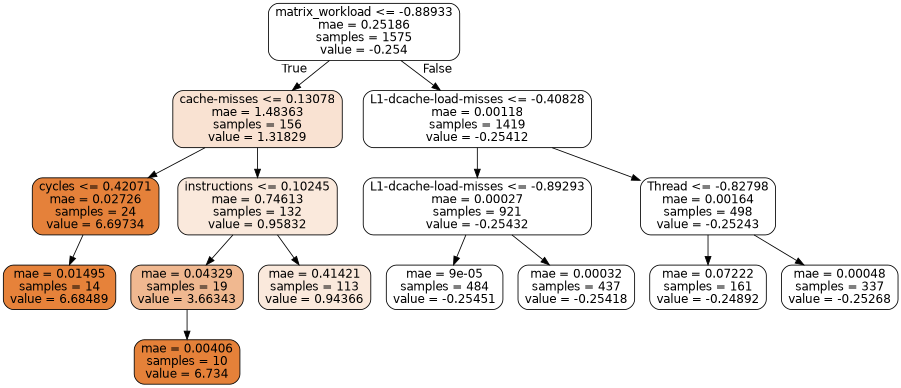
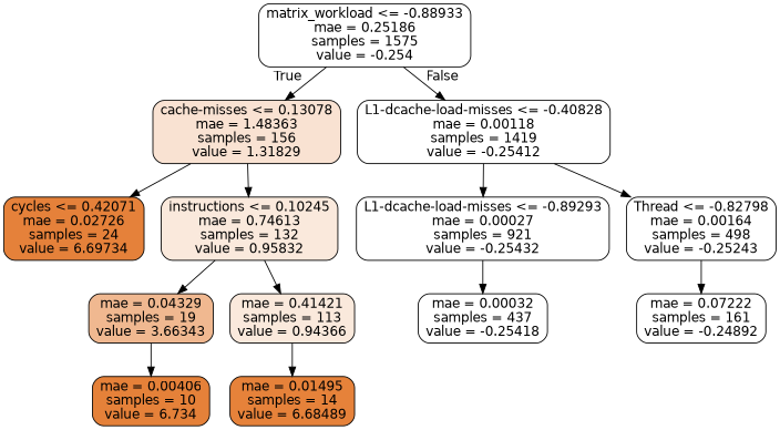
  digraph {
    node [color=black fillcolor="#e5813900" fontname=helvetica shape=box style="filled, rounded"]
    edge [fontname=helvetica]
    n1 [label="matrix_workload <= -0.88933\nmae = 0.25186\nsamples = 1575\nvalue = -0.254"]
    n2 [fillcolor="#e5813939" label="cache-misses <= 0.13078\nmae = 1.48363\nsamples = 156\nvalue = 1.31829"]
    n3 [label="L1-dcache-load-misses <= -0.40828\nmae = 0.00118\nsamples = 1419\nvalue = -0.25412"]
    n4 [fillcolor="#e58139fe" label="cycles <= 0.42071\nmae = 0.02726\nsamples = 24\nvalue = 6.69734"]
    n5 [fillcolor="#e581392c" label="instructions <= 0.10245\nmae = 0.74613\nsamples = 132\nvalue = 0.95832"]
    n6 [label="L1-dcache-load-misses <= -0.89293\nmae = 0.00027\nsamples = 921\nvalue = -0.25432"]
    n7 [label="Thread <= -0.82798\nmae = 0.00164\nsamples = 498\nvalue = -0.25243"]
    n8 [fillcolor="#e58139fd" label="mae = 0.01495\nsamples = 14\nvalue = 6.68489"]
    n9 [fillcolor="#e581398f" label="mae = 0.04329\nsamples = 19\nvalue = 3.66343"]
    n10 [fillcolor="#e581392c" label="mae = 0.41421\nsamples = 113\nvalue = 0.94366"]
    n11 [fillcolor="#e58139ff" label="mae = 0.00406\nsamples = 10\nvalue = 6.734"]
-   n12 [label="mae = 9e-05\nsamples = 484\nvalue = -0.25451"]
    n13 [label="mae = 0.00032\nsamples = 437\nvalue = -0.25418"]
    n14 [label="mae = 0.07222\nsamples = 161\nvalue = -0.24892"]
-   n15 [label="mae = 0.00048\nsamples = 337\nvalue = -0.25268"]
    n1 -> n2 [headlabel=True labelangle=45 labeldistance=2.5]
    n1 -> n3 [headlabel=False labelangle=-45 labeldistance=2.5]
    n2 -> n4
    n2 -> n5
    n3 -> n6
    n3 -> n7
-   n4 -> n8
+   n10 -> n8
    n5 -> n9
    n5 -> n10
-   n6 -> n12
    n6 -> n13
    n7 -> n14
-   n7 -> n15
    n9 -> n11
  }
